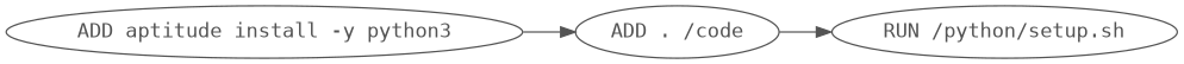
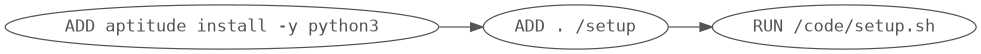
  digraph {
    rankdir=LR
    node [color="#545454" fontcolor="#545454" fontname=monospace]
    edge [color="#545454"]
    n1 [label="ADD aptitude install -y python3"]
-   n2 [label="ADD . /code"]
-   n3 [label="RUN /python/setup.sh"]
+   n2 [label="ADD . /setup"]
+   n3 [label="RUN /code/setup.sh"]
    n1 -> n2
    n2 -> n3
  }
